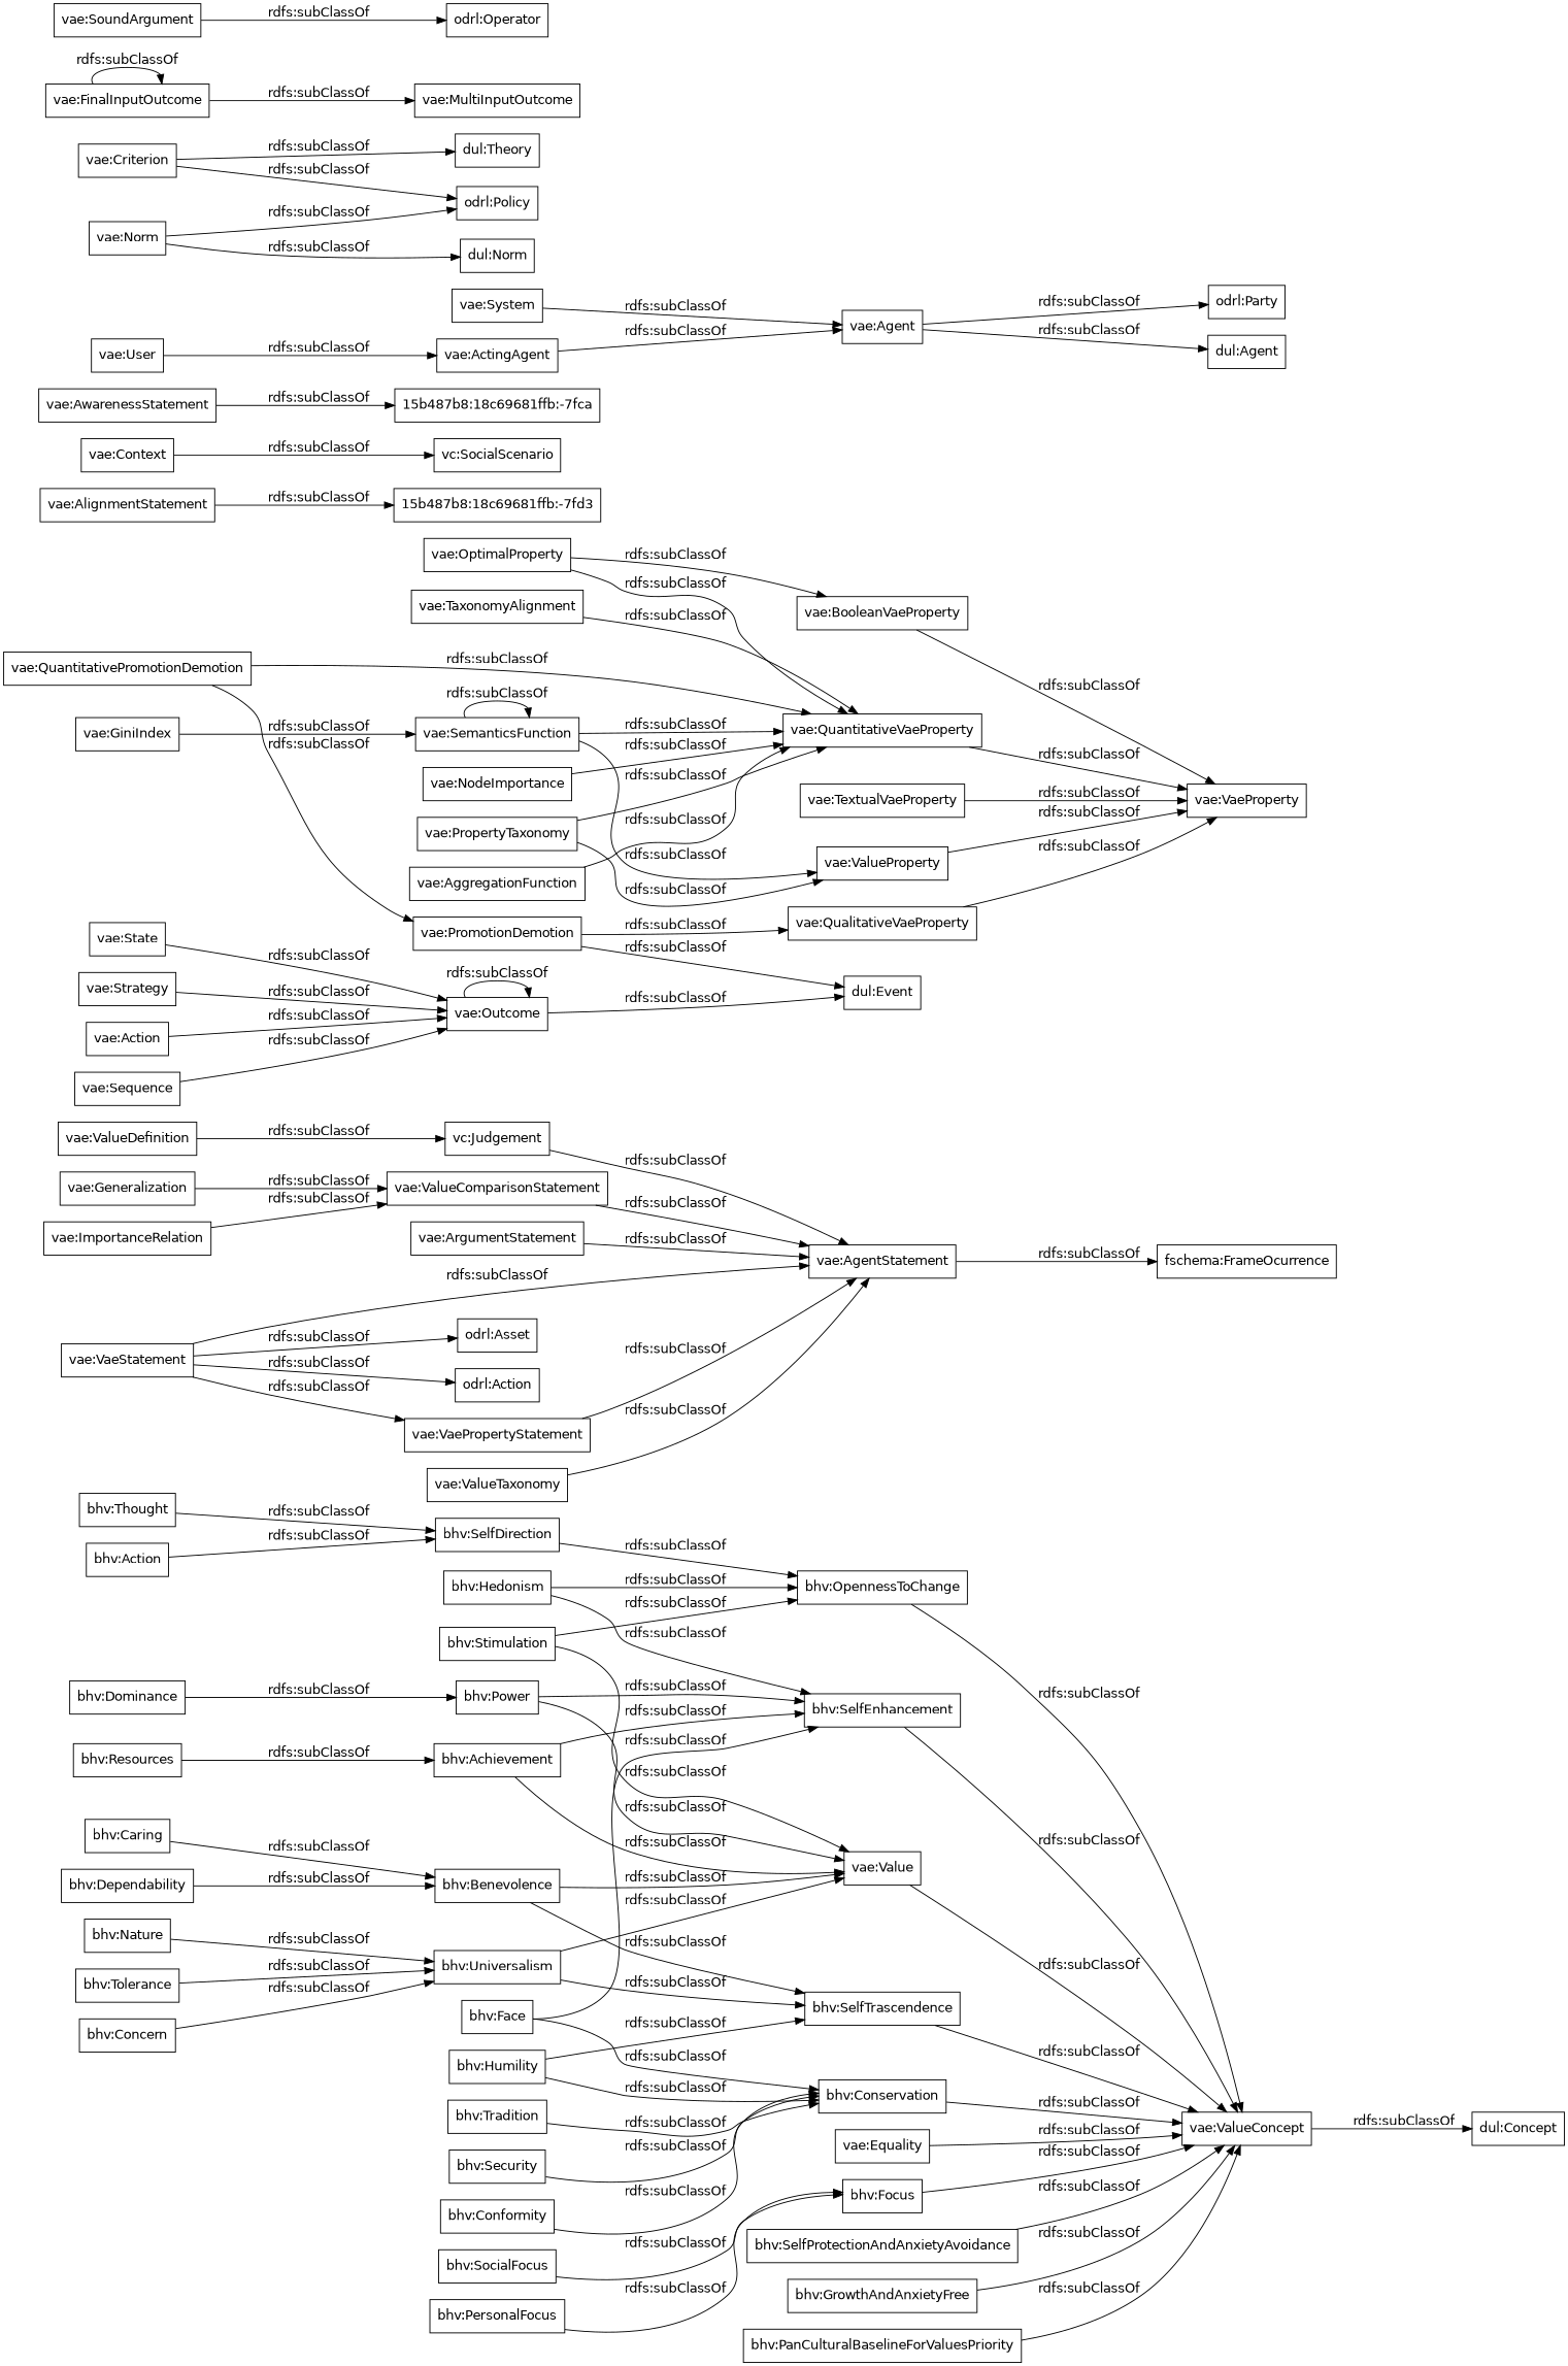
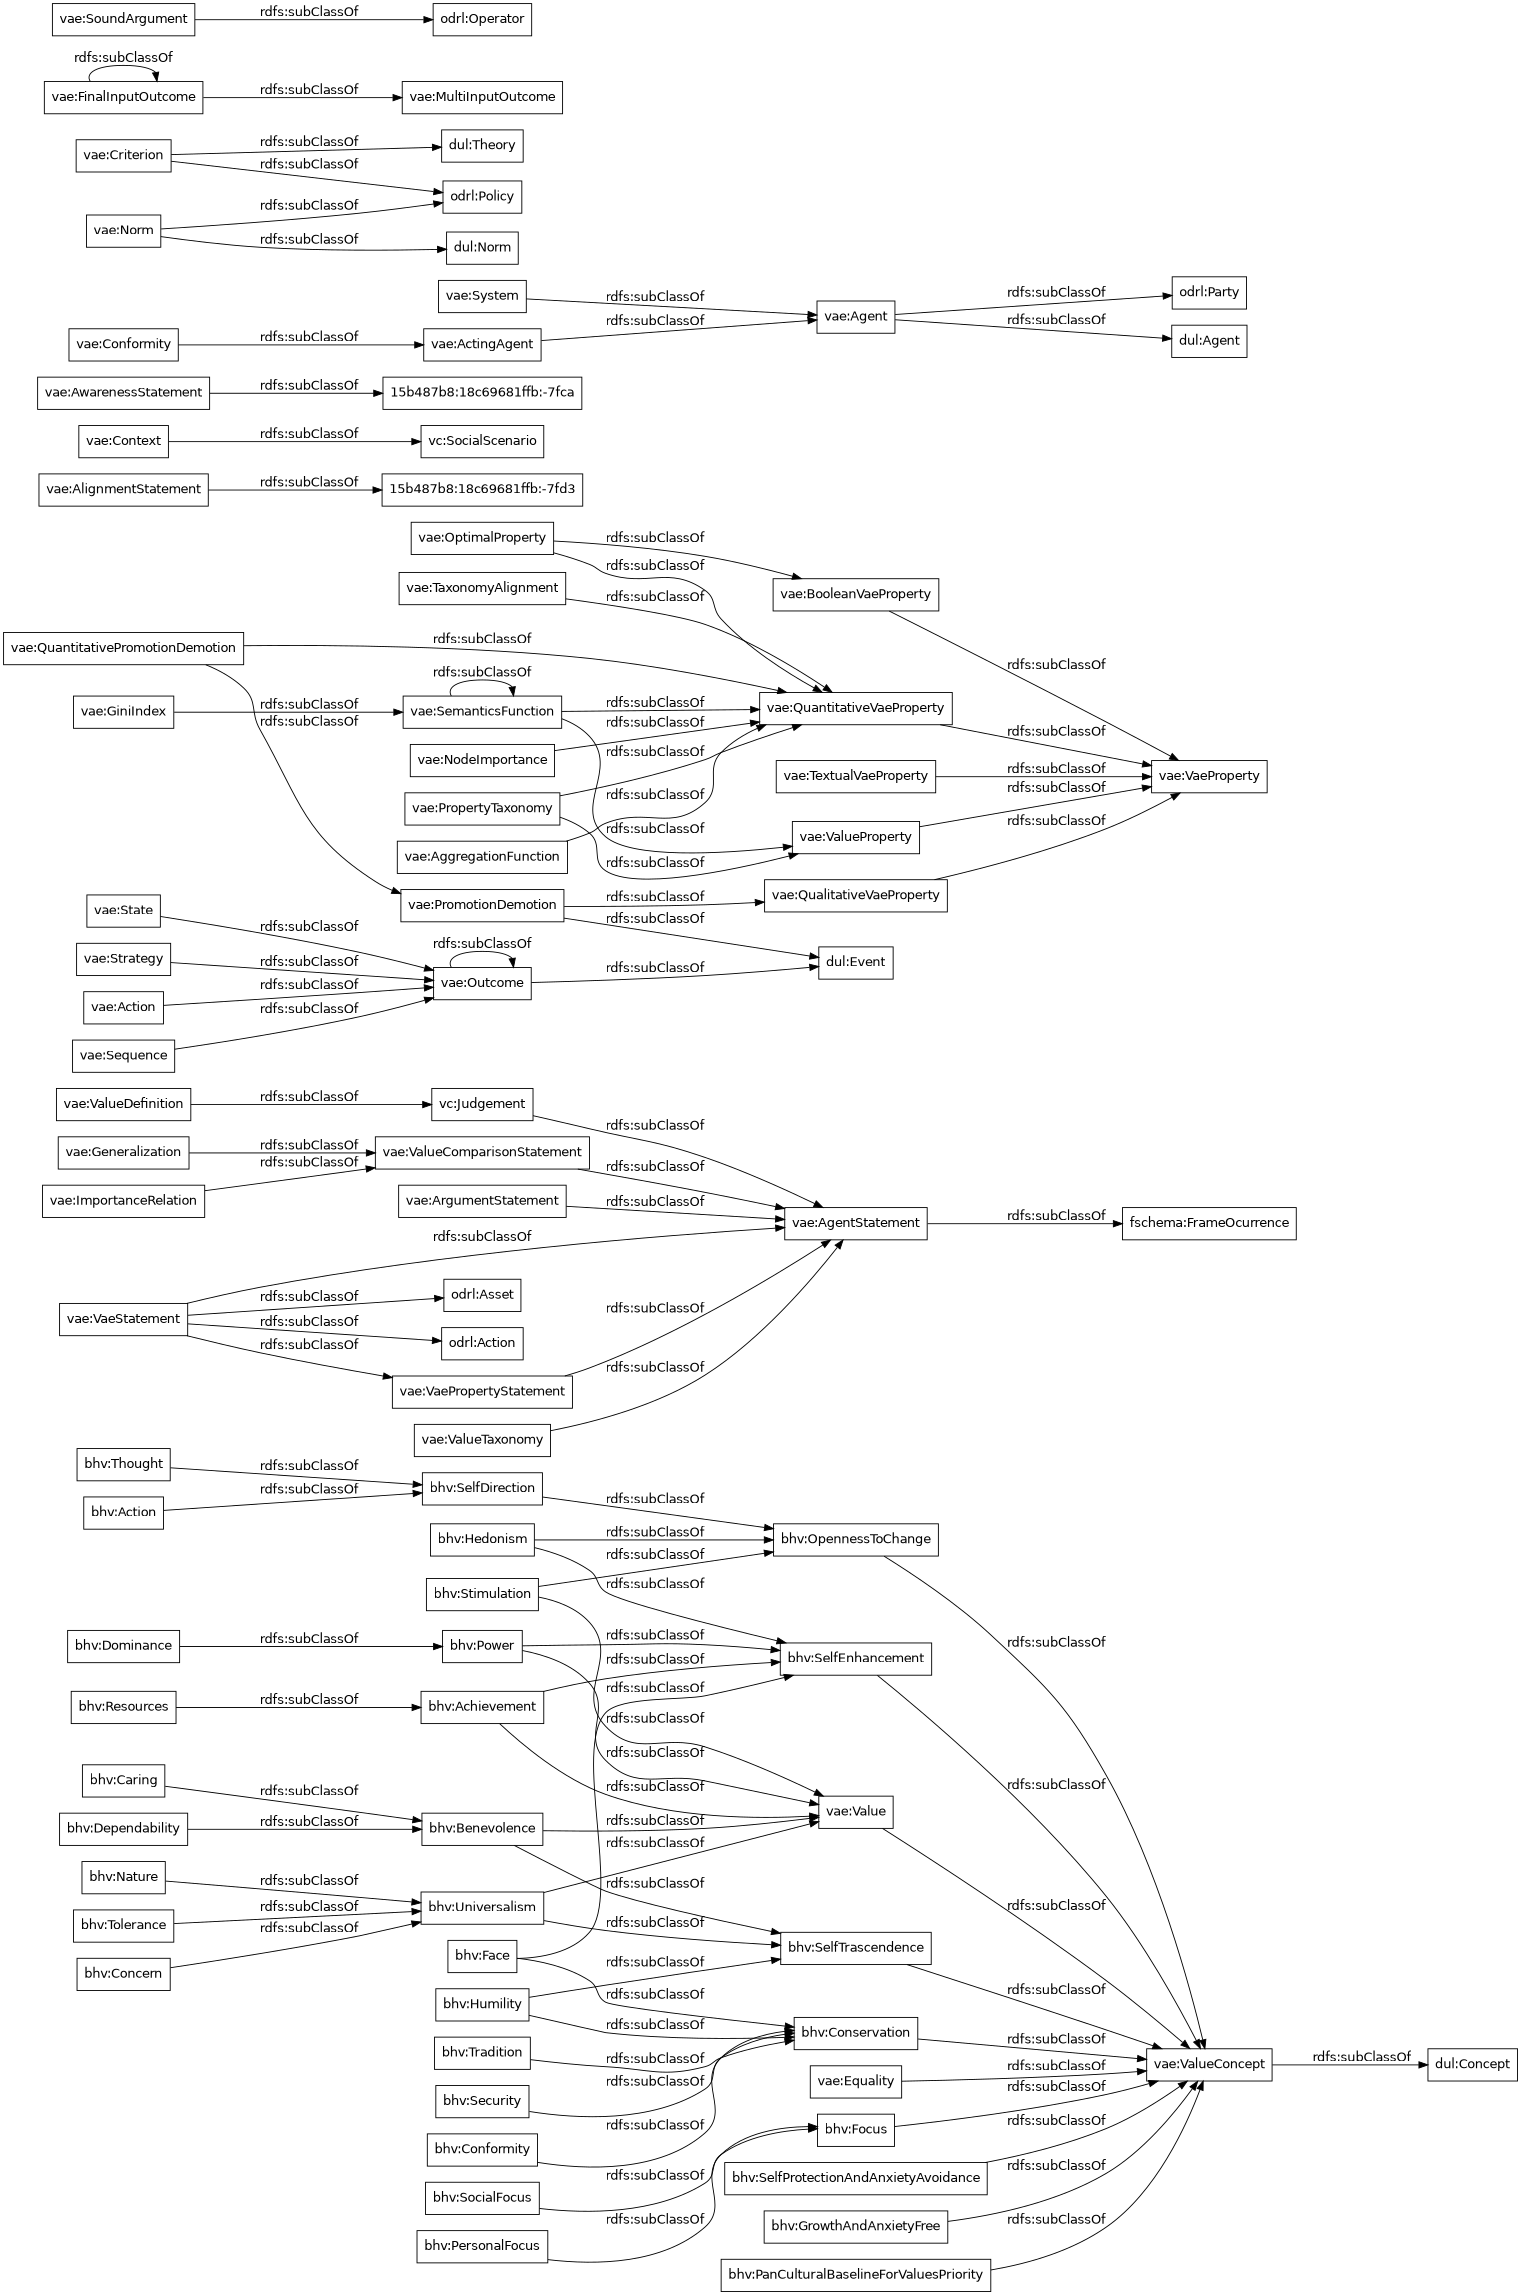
  digraph {
    fontname="DejaVu Sans"
    rankdir=LR
    node [color=black fontname="DejaVu Sans" shape=rectangle]
    edge [fontname="DejaVu Sans"]
    "bhv:Stimulation"
    "vae:Value"
    "bhv:OpennessToChange"
    "vae:ValueConcept"
    "vae:ValueDefinition"
    "vc:Judgement"
    "vae:AgentStatement"
    "vae:PropertyTaxonomy"
    "vae:QuantitativeVaeProperty"
    "vae:ValueProperty"
    "vae:VaeProperty"
    "bhv:Tolerance"
    "bhv:Universalism"
    "bhv:SelfTrascendence"
    "vae:Sequence"
    "vae:Outcome"
    "dul:Event"
    "bhv:Tradition"
    "bhv:Conservation"
    "vae:Equality"
    "dul:Concept"
    "vae:AlignmentStatement"
    "15b487b8:18c69681ffb:-7fd3"
    "bhv:SocialFocus"
    "bhv:Focus"
    "vae:Context"
    "vc:SocialScenario"
    "bhv:Dominance"
    "bhv:Power"
    "bhv:SelfEnhancement"
    "vae:Generalization"
    "vae:ValueComparisonStatement"
    "vae:TextualVaeProperty"
    "bhv:Security"
    "vae:AwarenessStatement"
    "15b487b8:18c69681ffb:-7fca"
    "vae:AggregationFunction"
    "bhv:SelfDirection"
    "vae:System"
    "vae:Agent"
    "odrl:Party"
    "dul:Agent"
    "fschema:FrameOcurrence"
    "bhv:SelfProtectionAndAnxietyAvoidance"
    "vae:Criterion"
    "odrl:Policy"
    "dul:Theory"
    "vae:FinalInputOutcome"
    "vae:MultiInputOutcome"
    "vae:ArgumentStatement"
    "bhv:Hedonism"
    "vae:VaeStatement"
    "odrl:Asset"
    "odrl:Action"
    "vae:VaePropertyStatement"
    "bhv:Concern"
    "vae:State"
    "vae:SoundArgument"
    "odrl:Operator"
    "bhv:GrowthAndAnxietyFree"
    "bhv:Thought"
    "bhv:Humility"
    "vae:QualitativeVaeProperty"
    "vae:Strategy"
    "vae:ActingAgent"
    "bhv:Nature"
    "bhv:Benevolence"
    "bhv:Achievement"
    "vae:BooleanVaeProperty"
    "bhv:PanCulturalBaselineForValuesPriority"
    "vae:ImportanceRelation"
    "vae:Norm"
    "dul:Norm"
    "vae:OptimalProperty"
    "vae:TaxonomyAlignment"
    "bhv:Action"
    "bhv:Caring"
    "bhv:Resources"
    "bhv:Face"
    "vae:ValueTaxonomy"
    "vae:QuantitativePromotionDemotion"
    "vae:PromotionDemotion"
    "vae:GiniIndex"
    "vae:SemanticsFunction"
-   "vae:User"
+   "vae:User" [label="vae:Conformity"]
    "bhv:Dependability"
    "bhv:Conformity"
    "vae:Action"
    "vae:NodeImportance"
    "bhv:PersonalFocus"
    "bhv:Stimulation" -> "vae:Value" [label="rdfs:subClassOf"]
    "bhv:Stimulation" -> "bhv:OpennessToChange" [label="rdfs:subClassOf"]
    "vae:Value" -> "vae:ValueConcept" [label="rdfs:subClassOf"]
    "bhv:OpennessToChange" -> "vae:ValueConcept" [label="rdfs:subClassOf"]
    "vae:ValueConcept" -> "dul:Concept" [label="rdfs:subClassOf"]
    "vae:ValueDefinition" -> "vc:Judgement" [label="rdfs:subClassOf"]
    "vc:Judgement" -> "vae:AgentStatement" [label="rdfs:subClassOf"]
    "vae:AgentStatement" -> "fschema:FrameOcurrence" [label="rdfs:subClassOf"]
    "vae:PropertyTaxonomy" -> "vae:QuantitativeVaeProperty" [label="rdfs:subClassOf"]
    "vae:PropertyTaxonomy" -> "vae:ValueProperty" [label="rdfs:subClassOf"]
    "vae:QuantitativeVaeProperty" -> "vae:VaeProperty" [label="rdfs:subClassOf"]
    "vae:ValueProperty" -> "vae:VaeProperty" [label="rdfs:subClassOf"]
    "bhv:Tolerance" -> "bhv:Universalism" [label="rdfs:subClassOf"]
    "bhv:Universalism" -> "vae:Value" [label="rdfs:subClassOf"]
    "bhv:Universalism" -> "bhv:SelfTrascendence" [label="rdfs:subClassOf"]
    "bhv:SelfTrascendence" -> "vae:ValueConcept" [label="rdfs:subClassOf"]
    "vae:Sequence" -> "vae:Outcome" [label="rdfs:subClassOf"]
    "vae:Outcome" -> "vae:Outcome" [label="rdfs:subClassOf"]
    "vae:Outcome" -> "dul:Event" [label="rdfs:subClassOf"]
    "bhv:Tradition" -> "bhv:Conservation" [label="rdfs:subClassOf"]
    "bhv:Conservation" -> "vae:ValueConcept" [label="rdfs:subClassOf"]
    "vae:Equality" -> "vae:ValueConcept" [label="rdfs:subClassOf"]
    "vae:AlignmentStatement" -> "15b487b8:18c69681ffb:-7fd3" [label="rdfs:subClassOf"]
    "bhv:SocialFocus" -> "bhv:Focus" [label="rdfs:subClassOf"]
    "bhv:Focus" -> "vae:ValueConcept" [label="rdfs:subClassOf"]
    "vae:Context" -> "vc:SocialScenario" [label="rdfs:subClassOf"]
    "bhv:Dominance" -> "bhv:Power" [label="rdfs:subClassOf"]
    "bhv:Power" -> "vae:Value" [label="rdfs:subClassOf"]
    "bhv:Power" -> "bhv:SelfEnhancement" [label="rdfs:subClassOf"]
    "bhv:SelfEnhancement" -> "vae:ValueConcept" [label="rdfs:subClassOf"]
    "vae:Generalization" -> "vae:ValueComparisonStatement" [label="rdfs:subClassOf"]
    "vae:ValueComparisonStatement" -> "vae:AgentStatement" [label="rdfs:subClassOf"]
    "vae:TextualVaeProperty" -> "vae:VaeProperty" [label="rdfs:subClassOf"]
    "bhv:Security" -> "bhv:Conservation" [label="rdfs:subClassOf"]
    "vae:AwarenessStatement" -> "15b487b8:18c69681ffb:-7fca" [label="rdfs:subClassOf"]
    "vae:AggregationFunction" -> "vae:QuantitativeVaeProperty" [label="rdfs:subClassOf"]
    "bhv:SelfDirection" -> "bhv:OpennessToChange" [label="rdfs:subClassOf"]
    "vae:System" -> "vae:Agent" [label="rdfs:subClassOf"]
    "vae:Agent" -> "odrl:Party" [label="rdfs:subClassOf"]
    "vae:Agent" -> "dul:Agent" [label="rdfs:subClassOf"]
    "bhv:SelfProtectionAndAnxietyAvoidance" -> "vae:ValueConcept" [label="rdfs:subClassOf"]
    "vae:Criterion" -> "odrl:Policy" [label="rdfs:subClassOf"]
    "vae:Criterion" -> "dul:Theory" [label="rdfs:subClassOf"]
    "vae:FinalInputOutcome" -> "vae:FinalInputOutcome" [label="rdfs:subClassOf"]
    "vae:FinalInputOutcome" -> "vae:MultiInputOutcome" [label="rdfs:subClassOf"]
    "vae:ArgumentStatement" -> "vae:AgentStatement" [label="rdfs:subClassOf"]
    "bhv:Hedonism" -> "bhv:OpennessToChange" [label="rdfs:subClassOf"]
    "bhv:Hedonism" -> "bhv:SelfEnhancement" [label="rdfs:subClassOf"]
    "vae:VaeStatement" -> "vae:AgentStatement" [label="rdfs:subClassOf"]
    "vae:VaeStatement" -> "odrl:Asset" [label="rdfs:subClassOf"]
    "vae:VaeStatement" -> "odrl:Action" [label="rdfs:subClassOf"]
    "vae:VaeStatement" -> "vae:VaePropertyStatement" [label="rdfs:subClassOf"]
    "vae:VaePropertyStatement" -> "vae:AgentStatement" [label="rdfs:subClassOf"]
    "bhv:Concern" -> "bhv:Universalism" [label="rdfs:subClassOf"]
    "vae:State" -> "vae:Outcome" [label="rdfs:subClassOf"]
    "vae:SoundArgument" -> "odrl:Operator" [label="rdfs:subClassOf"]
    "bhv:GrowthAndAnxietyFree" -> "vae:ValueConcept" [label="rdfs:subClassOf"]
    "bhv:Thought" -> "bhv:SelfDirection" [label="rdfs:subClassOf"]
    "bhv:Humility" -> "bhv:SelfTrascendence" [label="rdfs:subClassOf"]
    "bhv:Humility" -> "bhv:Conservation" [label="rdfs:subClassOf"]
    "vae:QualitativeVaeProperty" -> "vae:VaeProperty" [label="rdfs:subClassOf"]
    "vae:Strategy" -> "vae:Outcome" [label="rdfs:subClassOf"]
    "vae:ActingAgent" -> "vae:Agent" [label="rdfs:subClassOf"]
    "bhv:Nature" -> "bhv:Universalism" [label="rdfs:subClassOf"]
    "bhv:Benevolence" -> "vae:Value" [label="rdfs:subClassOf"]
    "bhv:Benevolence" -> "bhv:SelfTrascendence" [label="rdfs:subClassOf"]
    "bhv:Achievement" -> "vae:Value" [label="rdfs:subClassOf"]
    "bhv:Achievement" -> "bhv:SelfEnhancement" [label="rdfs:subClassOf"]
    "vae:BooleanVaeProperty" -> "vae:VaeProperty" [label="rdfs:subClassOf"]
    "bhv:PanCulturalBaselineForValuesPriority" -> "vae:ValueConcept" [label="rdfs:subClassOf"]
    "vae:ImportanceRelation" -> "vae:ValueComparisonStatement" [label="rdfs:subClassOf"]
    "vae:Norm" -> "odrl:Policy" [label="rdfs:subClassOf"]
    "vae:Norm" -> "dul:Norm" [label="rdfs:subClassOf"]
    "vae:OptimalProperty" -> "vae:QuantitativeVaeProperty" [label="rdfs:subClassOf"]
    "vae:OptimalProperty" -> "vae:BooleanVaeProperty" [label="rdfs:subClassOf"]
    "vae:TaxonomyAlignment" -> "vae:QuantitativeVaeProperty" [label="rdfs:subClassOf"]
    "bhv:Action" -> "bhv:SelfDirection" [label="rdfs:subClassOf"]
    "bhv:Caring" -> "bhv:Benevolence" [label="rdfs:subClassOf"]
    "bhv:Resources" -> "bhv:Achievement" [label="rdfs:subClassOf"]
    "bhv:Face" -> "bhv:Conservation" [label="rdfs:subClassOf"]
    "bhv:Face" -> "bhv:SelfEnhancement" [label="rdfs:subClassOf"]
    "vae:ValueTaxonomy" -> "vae:AgentStatement" [label="rdfs:subClassOf"]
    "vae:QuantitativePromotionDemotion" -> "vae:QuantitativeVaeProperty" [label="rdfs:subClassOf"]
    "vae:QuantitativePromotionDemotion" -> "vae:PromotionDemotion" [label="rdfs:subClassOf"]
    "vae:PromotionDemotion" -> "dul:Event" [label="rdfs:subClassOf"]
    "vae:PromotionDemotion" -> "vae:QualitativeVaeProperty" [label="rdfs:subClassOf"]
    "vae:GiniIndex" -> "vae:SemanticsFunction" [label="rdfs:subClassOf"]
    "vae:SemanticsFunction" -> "vae:QuantitativeVaeProperty" [label="rdfs:subClassOf"]
    "vae:SemanticsFunction" -> "vae:ValueProperty" [label="rdfs:subClassOf"]
    "vae:SemanticsFunction" -> "vae:SemanticsFunction" [label="rdfs:subClassOf"]
    "vae:User" -> "vae:ActingAgent" [label="rdfs:subClassOf"]
    "bhv:Dependability" -> "bhv:Benevolence" [label="rdfs:subClassOf"]
    "bhv:Conformity" -> "bhv:Conservation" [label="rdfs:subClassOf"]
    "vae:Action" -> "vae:Outcome" [label="rdfs:subClassOf"]
    "vae:NodeImportance" -> "vae:QuantitativeVaeProperty" [label="rdfs:subClassOf"]
    "bhv:PersonalFocus" -> "bhv:Focus" [label="rdfs:subClassOf"]
  }
